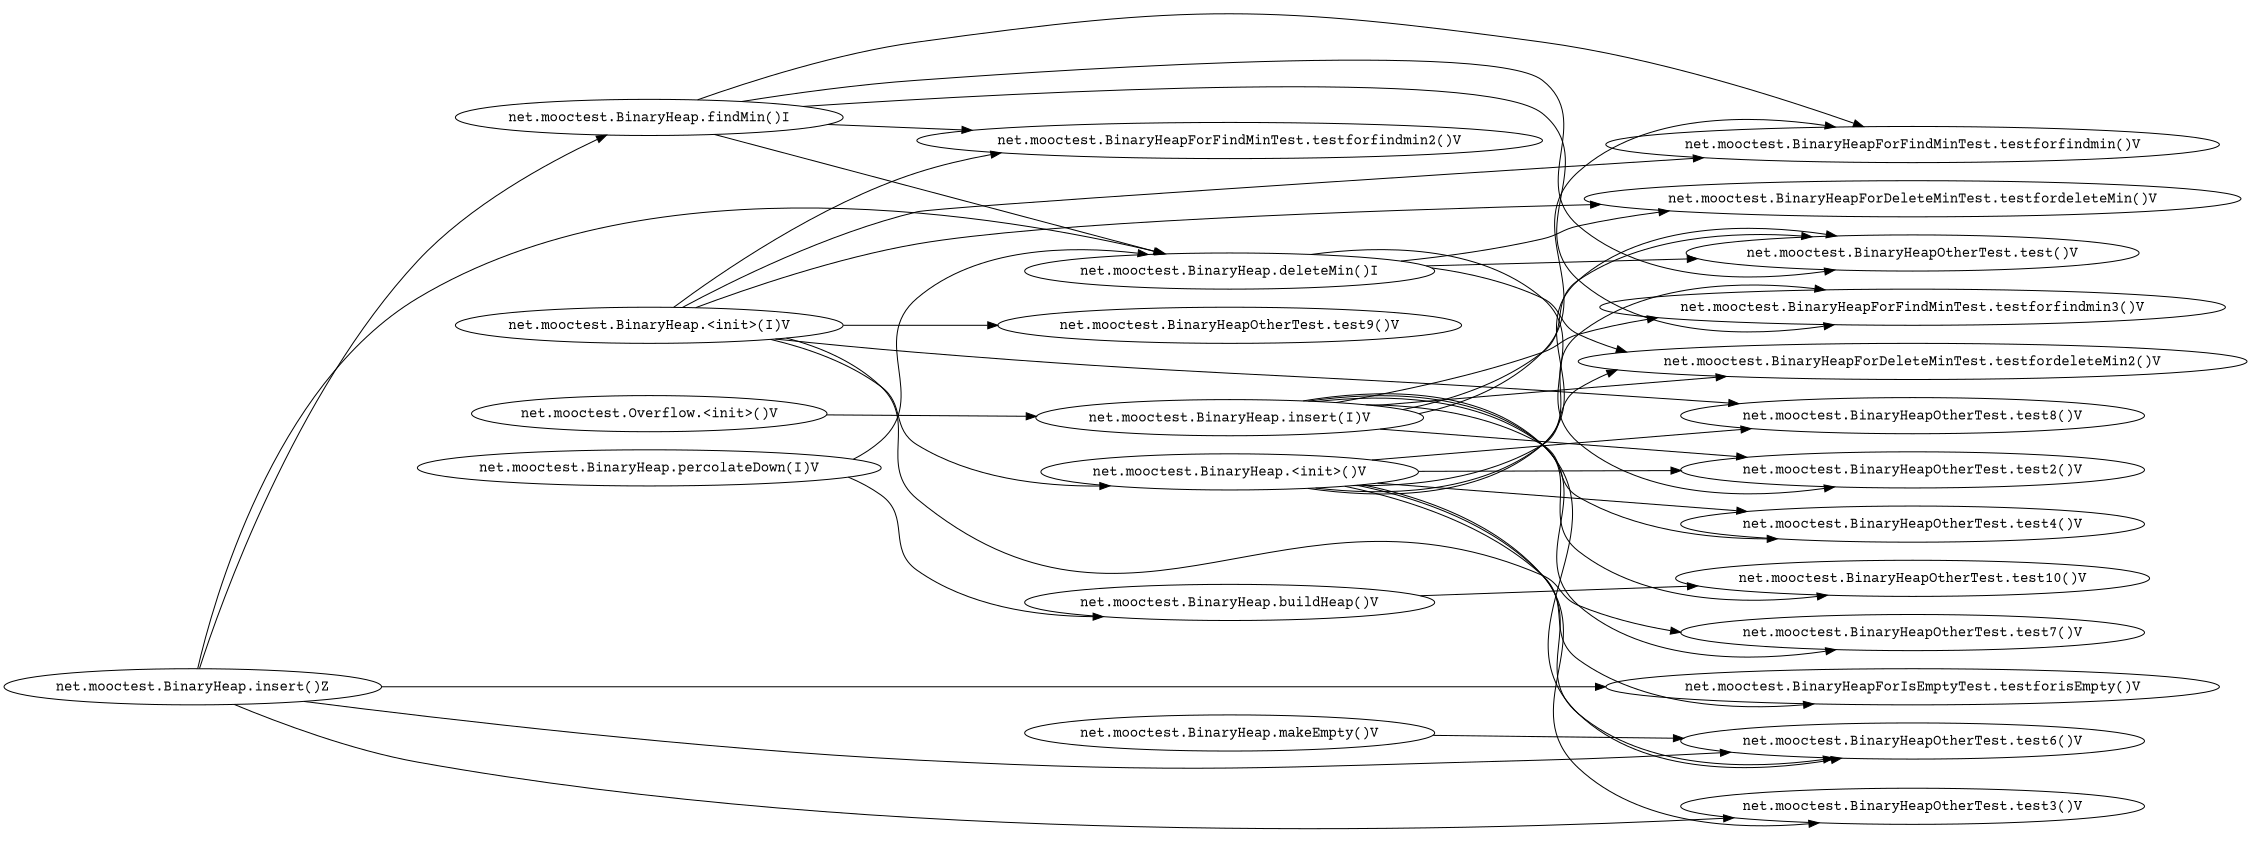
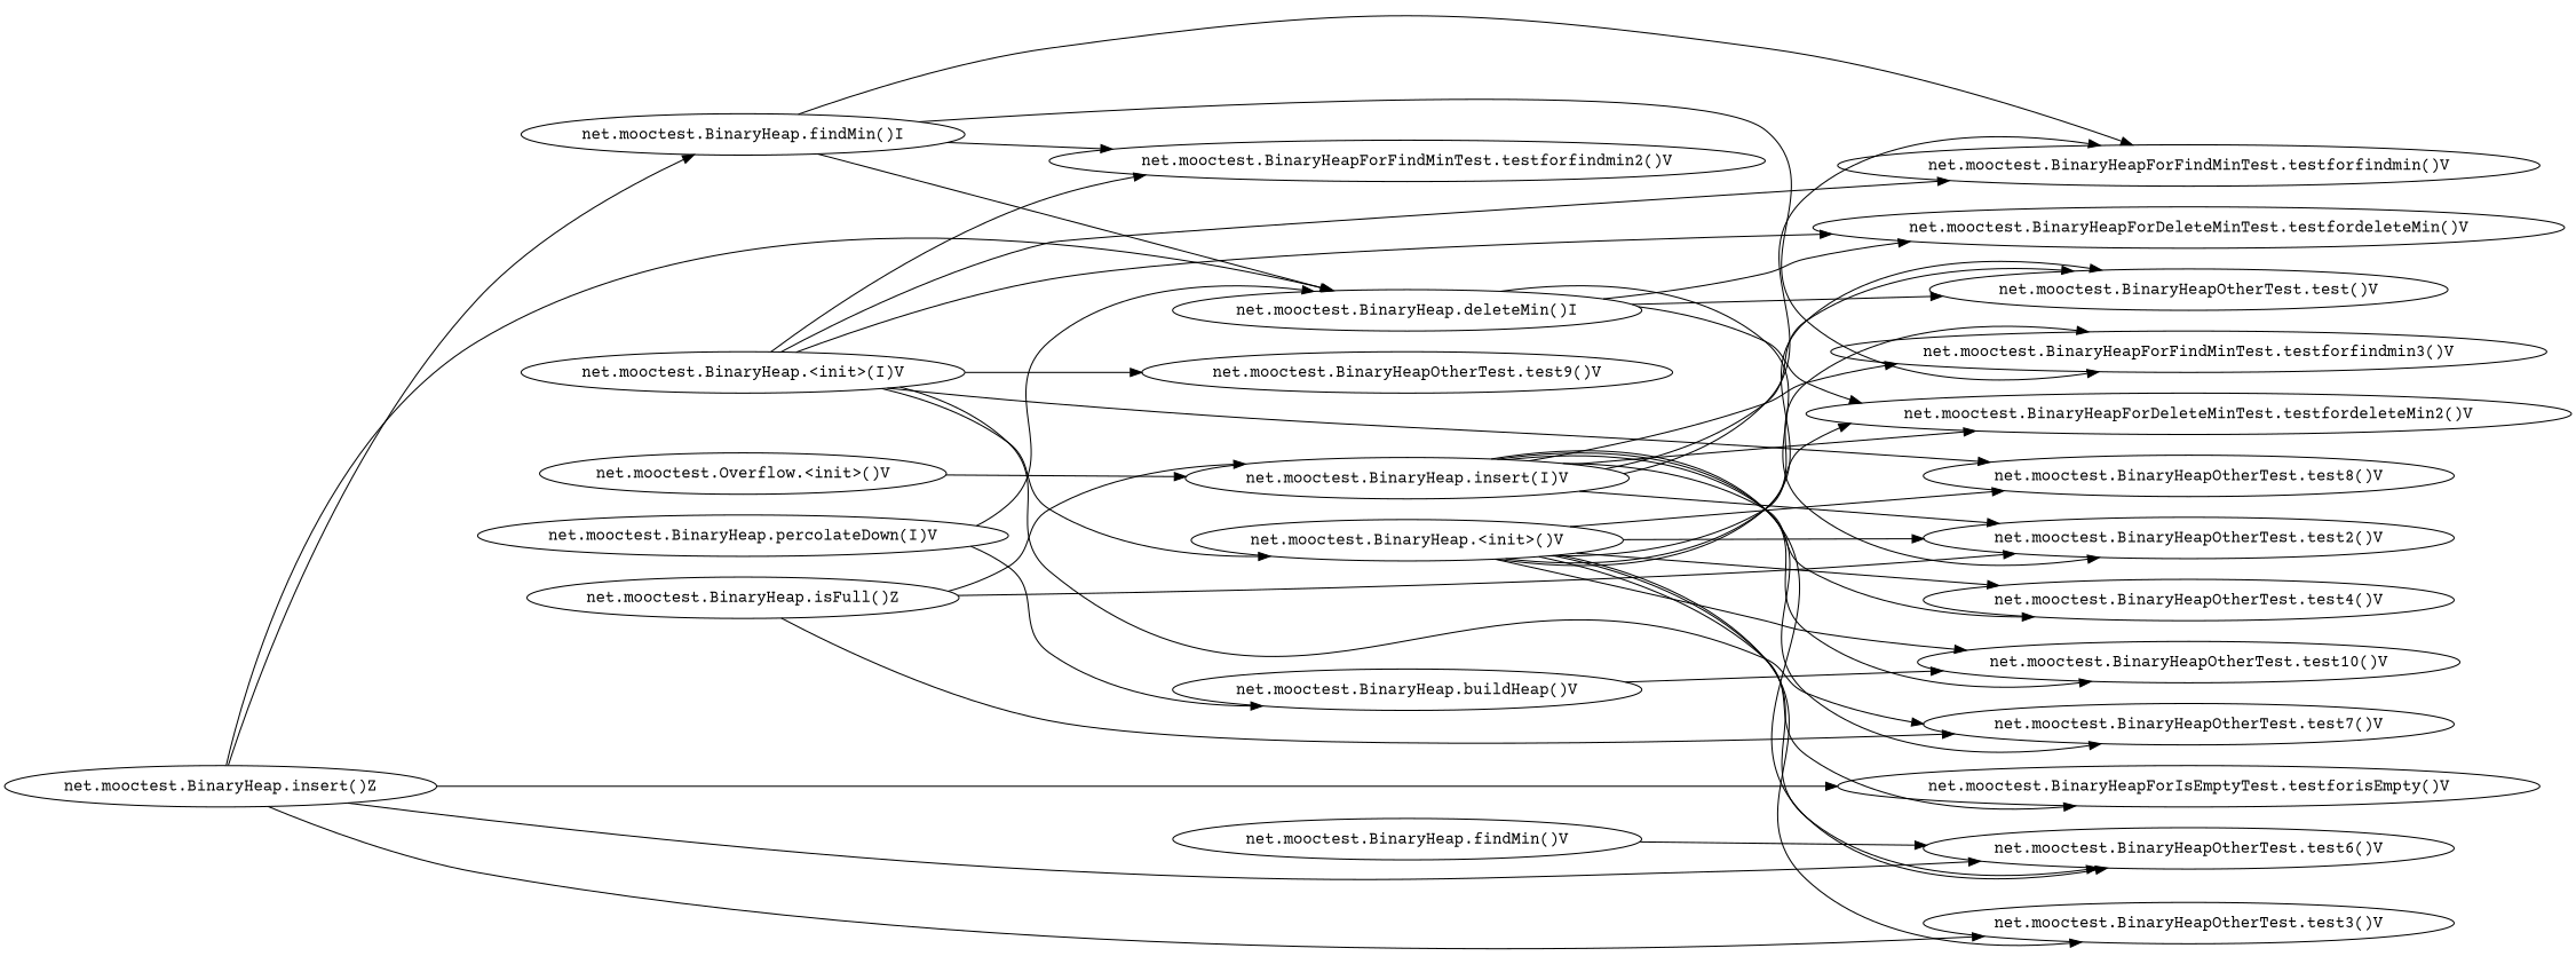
  digraph {
    fontname="Courier Prime"
    rankdir=LR
    node [fontname="Courier Prime"]
    edge [fontname="Courier Prime"]
    "net.mooctest.BinaryHeap.<init>()V"
    "net.mooctest.BinaryHeapOtherTest.test3()V"
    "net.mooctest.BinaryHeapForIsEmptyTest.testforisEmpty()V"
    "net.mooctest.BinaryHeapOtherTest.test6()V"
    "net.mooctest.BinaryHeapForDeleteMinTest.testfordeleteMin2()V"
    "net.mooctest.BinaryHeapOtherTest.test10()V"
    "net.mooctest.BinaryHeapOtherTest.test4()V"
    "net.mooctest.BinaryHeapOtherTest.test()V"
    "net.mooctest.BinaryHeapOtherTest.test2()V"
    "net.mooctest.BinaryHeapForFindMinTest.testforfindmin3()V"
    "net.mooctest.BinaryHeapOtherTest.test8()V"
+   "net.mooctest.BinaryHeap.isFull()Z"
    "net.mooctest.BinaryHeap.insert(I)V"
    "net.mooctest.BinaryHeapOtherTest.test7()V"
    "net.mooctest.BinaryHeapForFindMinTest.testforfindmin()V"
    "net.mooctest.BinaryHeap.percolateDown(I)V"
    "net.mooctest.BinaryHeap.buildHeap()V"
    "net.mooctest.BinaryHeap.deleteMin()I"
    "net.mooctest.BinaryHeapForDeleteMinTest.testfordeleteMin()V"
    "net.mooctest.BinaryHeap.findMin()I"
    "net.mooctest.BinaryHeapForFindMinTest.testforfindmin2()V"
    "net.mooctest.BinaryHeap.<init>(I)V"
    "net.mooctest.BinaryHeapOtherTest.test9()V"
-   "net.mooctest.BinaryHeap.makeEmpty()V"
+   "net.mooctest.BinaryHeap.makeEmpty()V" [label="net.mooctest.BinaryHeap.findMin()V"]
    "net.mooctest.Overflow.<init>()V"
    n26 [label="net.mooctest.BinaryHeap.insert()Z"]
    "net.mooctest.BinaryHeap.<init>()V" -> "net.mooctest.BinaryHeapOtherTest.test3()V"
    "net.mooctest.BinaryHeap.<init>()V" -> "net.mooctest.BinaryHeapForIsEmptyTest.testforisEmpty()V"
    "net.mooctest.BinaryHeap.<init>()V" -> "net.mooctest.BinaryHeapOtherTest.test6()V"
    "net.mooctest.BinaryHeap.<init>()V" -> "net.mooctest.BinaryHeapForDeleteMinTest.testfordeleteMin2()V"
+   "net.mooctest.BinaryHeap.<init>()V" -> "net.mooctest.BinaryHeapOtherTest.test10()V"
    "net.mooctest.BinaryHeap.<init>()V" -> "net.mooctest.BinaryHeapOtherTest.test4()V"
    "net.mooctest.BinaryHeap.<init>()V" -> "net.mooctest.BinaryHeapOtherTest.test()V"
    "net.mooctest.BinaryHeap.<init>()V" -> "net.mooctest.BinaryHeapOtherTest.test2()V"
    "net.mooctest.BinaryHeap.<init>()V" -> "net.mooctest.BinaryHeapForFindMinTest.testforfindmin3()V"
    "net.mooctest.BinaryHeap.<init>()V" -> "net.mooctest.BinaryHeapOtherTest.test8()V"
+   "net.mooctest.BinaryHeap.isFull()Z" -> "net.mooctest.BinaryHeapOtherTest.test2()V"
+   "net.mooctest.BinaryHeap.isFull()Z" -> "net.mooctest.BinaryHeap.insert(I)V"
+   "net.mooctest.BinaryHeap.isFull()Z" -> "net.mooctest.BinaryHeapOtherTest.test7()V"
    "net.mooctest.BinaryHeap.insert(I)V" -> "net.mooctest.BinaryHeapOtherTest.test6()V"
    "net.mooctest.BinaryHeap.insert(I)V" -> "net.mooctest.BinaryHeapForDeleteMinTest.testfordeleteMin2()V"
    "net.mooctest.BinaryHeap.insert(I)V" -> "net.mooctest.BinaryHeapOtherTest.test10()V"
    "net.mooctest.BinaryHeap.insert(I)V" -> "net.mooctest.BinaryHeapOtherTest.test4()V"
    "net.mooctest.BinaryHeap.insert(I)V" -> "net.mooctest.BinaryHeapOtherTest.test()V"
    "net.mooctest.BinaryHeap.insert(I)V" -> "net.mooctest.BinaryHeapOtherTest.test2()V"
    "net.mooctest.BinaryHeap.insert(I)V" -> "net.mooctest.BinaryHeapForFindMinTest.testforfindmin3()V"
    "net.mooctest.BinaryHeap.insert(I)V" -> "net.mooctest.BinaryHeapOtherTest.test7()V"
    "net.mooctest.BinaryHeap.insert(I)V" -> "net.mooctest.BinaryHeapForFindMinTest.testforfindmin()V"
    "net.mooctest.BinaryHeap.percolateDown(I)V" -> "net.mooctest.BinaryHeap.buildHeap()V"
    "net.mooctest.BinaryHeap.percolateDown(I)V" -> "net.mooctest.BinaryHeap.deleteMin()I"
    "net.mooctest.BinaryHeap.buildHeap()V" -> "net.mooctest.BinaryHeapOtherTest.test10()V"
    "net.mooctest.BinaryHeap.deleteMin()I" -> "net.mooctest.BinaryHeapForDeleteMinTest.testfordeleteMin2()V"
    "net.mooctest.BinaryHeap.deleteMin()I" -> "net.mooctest.BinaryHeapOtherTest.test()V"
    "net.mooctest.BinaryHeap.deleteMin()I" -> "net.mooctest.BinaryHeapOtherTest.test2()V"
    "net.mooctest.BinaryHeap.deleteMin()I" -> "net.mooctest.BinaryHeapForDeleteMinTest.testfordeleteMin()V"
-   "net.mooctest.BinaryHeap.findMin()I" -> "net.mooctest.BinaryHeapOtherTest.test()V"
    "net.mooctest.BinaryHeap.findMin()I" -> "net.mooctest.BinaryHeapForFindMinTest.testforfindmin3()V"
    "net.mooctest.BinaryHeap.findMin()I" -> "net.mooctest.BinaryHeapForFindMinTest.testforfindmin()V"
    "net.mooctest.BinaryHeap.findMin()I" -> "net.mooctest.BinaryHeap.deleteMin()I"
    "net.mooctest.BinaryHeap.findMin()I" -> "net.mooctest.BinaryHeapForFindMinTest.testforfindmin2()V"
    "net.mooctest.BinaryHeap.<init>(I)V" -> "net.mooctest.BinaryHeap.<init>()V"
    "net.mooctest.BinaryHeap.<init>(I)V" -> "net.mooctest.BinaryHeapOtherTest.test8()V"
    "net.mooctest.BinaryHeap.<init>(I)V" -> "net.mooctest.BinaryHeapOtherTest.test7()V"
    "net.mooctest.BinaryHeap.<init>(I)V" -> "net.mooctest.BinaryHeapForFindMinTest.testforfindmin()V"
    "net.mooctest.BinaryHeap.<init>(I)V" -> "net.mooctest.BinaryHeapForDeleteMinTest.testfordeleteMin()V"
    "net.mooctest.BinaryHeap.<init>(I)V" -> "net.mooctest.BinaryHeapForFindMinTest.testforfindmin2()V"
    "net.mooctest.BinaryHeap.<init>(I)V" -> "net.mooctest.BinaryHeapOtherTest.test9()V"
    "net.mooctest.BinaryHeap.makeEmpty()V" -> "net.mooctest.BinaryHeapOtherTest.test6()V"
    "net.mooctest.Overflow.<init>()V" -> "net.mooctest.BinaryHeap.insert(I)V"
    n26 -> "net.mooctest.BinaryHeapOtherTest.test3()V"
    n26 -> "net.mooctest.BinaryHeapForIsEmptyTest.testforisEmpty()V"
    n26 -> "net.mooctest.BinaryHeapOtherTest.test6()V"
    n26 -> "net.mooctest.BinaryHeap.deleteMin()I"
    n26 -> "net.mooctest.BinaryHeap.findMin()I"
  }
